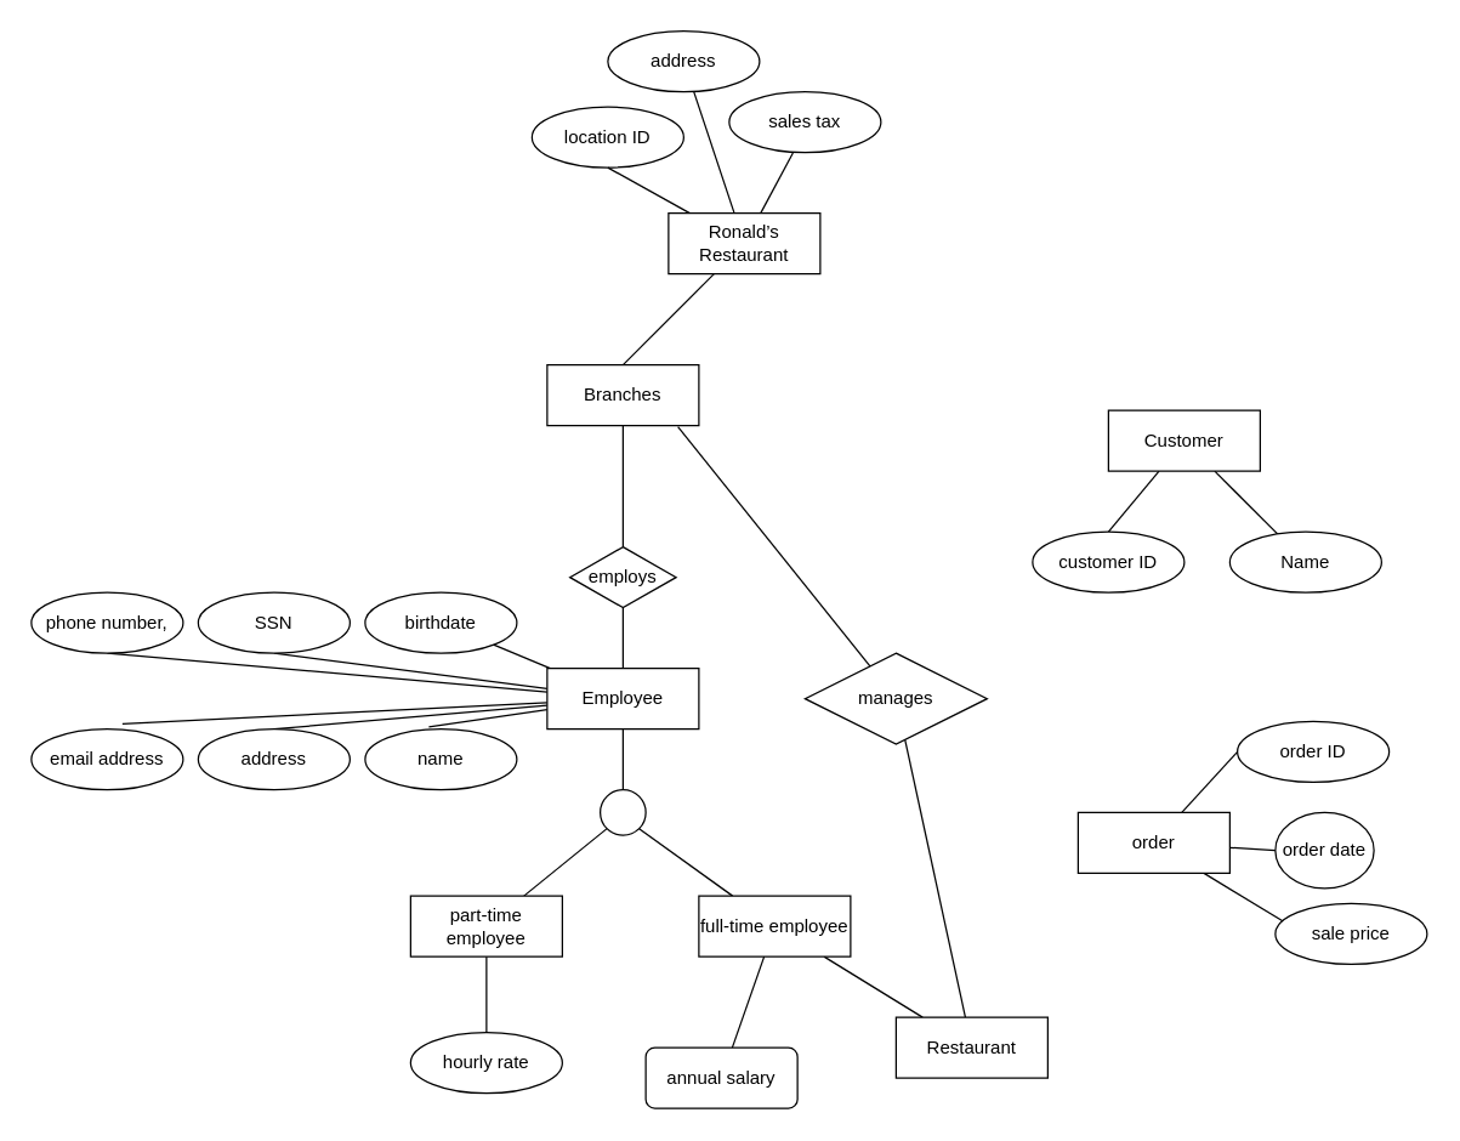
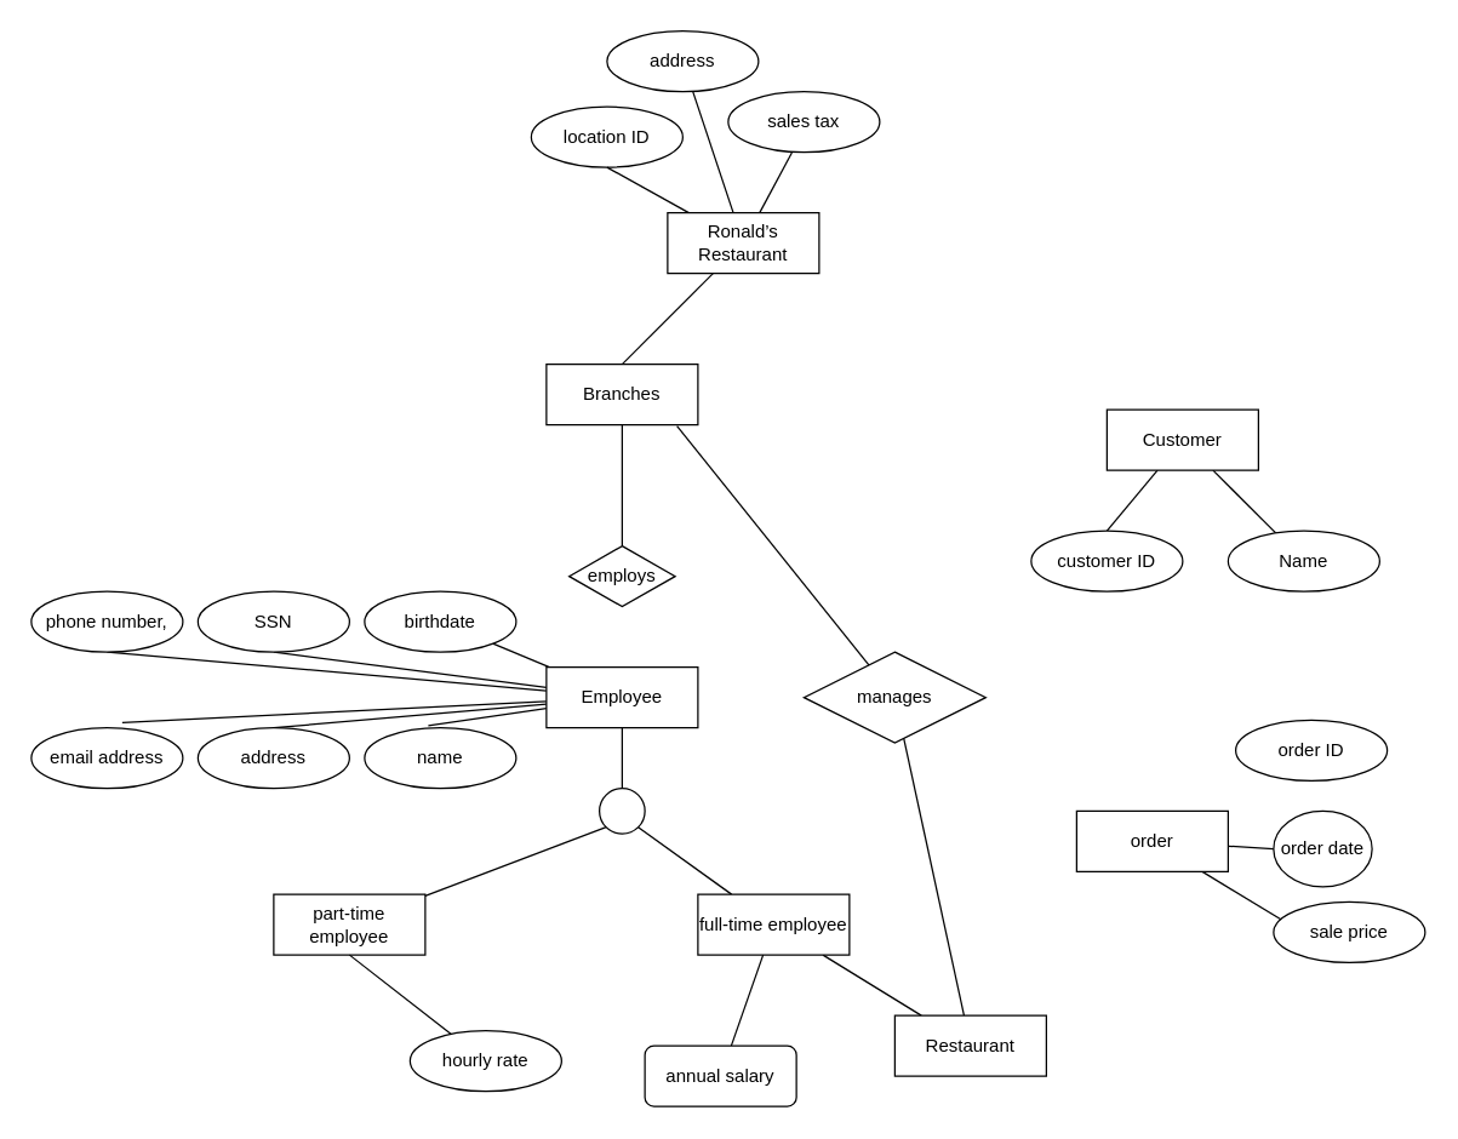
  <mxCell id="0" />
  <mxCell id="1" parent="0" />
  <mxCell id="2" value="location ID" style="ellipse;whiteSpace=wrap;html=1;align=center;" vertex="1" parent="1"><mxGeometry x="350" y="70" width="100" height="40" as="geometry" /></mxCell>
  <mxCell id="3" style="rounded=0;orthogonalLoop=1;jettySize=auto;html=1;entryX=0.5;entryY=1;entryDx=0;entryDy=0;endArrow=none;endFill=0;" edge="1" parent="1" source="7" target="2"><mxGeometry relative="1" as="geometry" /></mxCell>
  <mxCell id="4" style="rounded=0;orthogonalLoop=1;jettySize=auto;html=1;endArrow=none;endFill=0;" edge="1" parent="1" source="7" target="8"><mxGeometry relative="1" as="geometry" /></mxCell>
  <mxCell id="5" style="rounded=0;orthogonalLoop=1;jettySize=auto;html=1;entryX=0.42;entryY=1.007;entryDx=0;entryDy=0;endArrow=none;endFill=0;entryPerimeter=0;" edge="1" parent="1" source="7" target="9"><mxGeometry relative="1" as="geometry" /></mxCell>
  <mxCell id="6" style="rounded=0;orthogonalLoop=1;jettySize=auto;html=1;entryX=0.5;entryY=0;entryDx=0;entryDy=0;endArrow=none;endFill=0;" edge="1" parent="1" source="7" target="51"><mxGeometry relative="1" as="geometry" /></mxCell>
  <mxCell id="7" value="Ronald’s Restaurant" style="whiteSpace=wrap;html=1;align=center;" vertex="1" parent="1"><mxGeometry x="440" y="140" width="100" height="40" as="geometry" /></mxCell>
  <mxCell id="8" value="address" style="ellipse;whiteSpace=wrap;html=1;align=center;" vertex="1" parent="1"><mxGeometry x="400" y="20" width="100" height="40" as="geometry" /></mxCell>
  <mxCell id="9" value="sales tax" style="ellipse;whiteSpace=wrap;html=1;align=center;" vertex="1" parent="1"><mxGeometry x="480" y="60" width="100" height="40" as="geometry" /></mxCell>
  <mxCell id="10" value="" style="rounded=0;orthogonalLoop=1;jettySize=auto;html=1;endArrow=none;endFill=0;" edge="1" parent="1" source="16" target="22"><mxGeometry relative="1" as="geometry" /></mxCell>
  <mxCell id="11" style="rounded=0;orthogonalLoop=1;jettySize=auto;html=1;entryX=0.5;entryY=1;entryDx=0;entryDy=0;endArrow=none;endFill=0;" edge="1" parent="1" source="16" target="21"><mxGeometry relative="1" as="geometry" /></mxCell>
  <mxCell id="12" style="rounded=0;orthogonalLoop=1;jettySize=auto;html=1;entryX=0.5;entryY=1;entryDx=0;entryDy=0;endArrow=none;endFill=0;" edge="1" parent="1" source="16" target="19"><mxGeometry relative="1" as="geometry" /></mxCell>
  <mxCell id="13" style="rounded=0;orthogonalLoop=1;jettySize=auto;html=1;entryX=0.42;entryY=-0.035;entryDx=0;entryDy=0;entryPerimeter=0;endArrow=none;endFill=0;" edge="1" parent="1" source="16" target="17"><mxGeometry relative="1" as="geometry" /></mxCell>
  <mxCell id="14" style="rounded=0;orthogonalLoop=1;jettySize=auto;html=1;entryX=0.5;entryY=0;entryDx=0;entryDy=0;endArrow=none;endFill=0;" edge="1" parent="1" source="16" target="18"><mxGeometry relative="1" as="geometry" /></mxCell>
  <mxCell id="15" style="rounded=0;orthogonalLoop=1;jettySize=auto;html=1;entryX=0.6;entryY=-0.085;entryDx=0;entryDy=0;entryPerimeter=0;endArrow=none;endFill=0;" edge="1" parent="1" source="16" target="20"><mxGeometry relative="1" as="geometry" /></mxCell>
  <mxCell id="16" value="Employee" style="whiteSpace=wrap;html=1;align=center;" vertex="1" parent="1"><mxGeometry x="360" y="440" width="100" height="40" as="geometry" /></mxCell>
  <mxCell id="17" value="name" style="ellipse;whiteSpace=wrap;html=1;align=center;" vertex="1" parent="1"><mxGeometry x="240" y="480" width="100" height="40" as="geometry" /></mxCell>
  <mxCell id="18" value="address" style="ellipse;whiteSpace=wrap;html=1;align=center;" vertex="1" parent="1"><mxGeometry x="130" y="480" width="100" height="40" as="geometry" /></mxCell>
  <mxCell id="19" value="phone number," style="ellipse;whiteSpace=wrap;html=1;align=center;" vertex="1" parent="1"><mxGeometry x="20" y="390" width="100" height="40" as="geometry" /></mxCell>
  <mxCell id="20" value="email address" style="ellipse;whiteSpace=wrap;html=1;align=center;" vertex="1" parent="1"><mxGeometry x="20" y="480" width="100" height="40" as="geometry" /></mxCell>
  <mxCell id="21" value="SSN" style="ellipse;whiteSpace=wrap;html=1;align=center;" vertex="1" parent="1"><mxGeometry x="130" y="390" width="100" height="40" as="geometry" /></mxCell>
  <mxCell id="22" value="birthdate" style="ellipse;whiteSpace=wrap;html=1;align=center;" vertex="1" parent="1"><mxGeometry x="240" y="390" width="100" height="40" as="geometry" /></mxCell>
  <mxCell id="23" style="rounded=0;orthogonalLoop=1;jettySize=auto;html=1;endArrow=none;endFill=0;" edge="1" parent="1" source="25" target="51"><mxGeometry relative="1" as="geometry" /></mxCell>
- <mxCell id="24" style="rounded=0;orthogonalLoop=1;jettySize=auto;html=1;entryX=0.5;entryY=0;entryDx=0;entryDy=0;endArrow=none;endFill=0;" edge="1" parent="1" source="25" target="16"><mxGeometry relative="1" as="geometry" /></mxCell>
  <mxCell id="25" value="employs&lt;br&gt;" style="shape=rhombus;perimeter=rhombusPerimeter;whiteSpace=wrap;html=1;align=center;" vertex="1" parent="1"><mxGeometry x="375" y="360" width="70" height="40" as="geometry" /></mxCell>
  <mxCell id="26" style="rounded=0;orthogonalLoop=1;jettySize=auto;html=1;entryX=0.5;entryY=1;entryDx=0;entryDy=0;endArrow=none;endFill=0;" edge="1" parent="1" source="27" target="16"><mxGeometry relative="1" as="geometry" /></mxCell>
  <mxCell id="27" value="" style="ellipse;whiteSpace=wrap;html=1;aspect=fixed;" vertex="1" parent="1"><mxGeometry x="395" y="520" width="30" height="30" as="geometry" /></mxCell>
  <mxCell id="28" style="rounded=0;orthogonalLoop=1;jettySize=auto;html=1;entryX=0;entryY=1;entryDx=0;entryDy=0;endArrow=none;endFill=0;" edge="1" parent="1" source="29" target="27"><mxGeometry relative="1" as="geometry" /></mxCell>
- <mxCell id="29" value="part-time employee" style="whiteSpace=wrap;html=1;align=center;" vertex="1" parent="1"><mxGeometry x="270" y="590" width="100" height="40" as="geometry" /></mxCell>
+ <mxCell id="29" value="part-time employee" style="whiteSpace=wrap;html=1;align=center;" vertex="1" parent="1"><mxGeometry x="180" y="590" width="100" height="40" as="geometry" /></mxCell>
  <mxCell id="30" style="rounded=0;orthogonalLoop=1;jettySize=auto;html=1;entryX=1;entryY=1;entryDx=0;entryDy=0;endArrow=none;endFill=0;" edge="1" parent="1" source="32" target="27"><mxGeometry relative="1" as="geometry"><mxPoint x="430" y="550" as="targetPoint" /></mxGeometry></mxCell>
  <mxCell id="31" style="rounded=0;orthogonalLoop=1;jettySize=auto;html=1;endArrow=none;endFill=0;" edge="1" parent="1" source="32" target="38"><mxGeometry relative="1" as="geometry" /></mxCell>
  <mxCell id="32" value="full-time employee" style="whiteSpace=wrap;html=1;align=center;" vertex="1" parent="1"><mxGeometry x="460" y="590" width="100" height="40" as="geometry" /></mxCell>
  <mxCell id="33" style="rounded=0;orthogonalLoop=1;jettySize=auto;html=1;entryX=0.5;entryY=1;entryDx=0;entryDy=0;endArrow=none;endFill=0;" edge="1" parent="1" source="34" target="29"><mxGeometry relative="1" as="geometry" /></mxCell>
  <mxCell id="34" value="hourly rate" style="ellipse;whiteSpace=wrap;html=1;align=center;" vertex="1" parent="1"><mxGeometry x="270" y="680" width="100" height="40" as="geometry" /></mxCell>
  <mxCell id="35" style="rounded=0;orthogonalLoop=1;jettySize=auto;html=1;endArrow=none;endFill=0;" edge="1" parent="1" source="36" target="32"><mxGeometry relative="1" as="geometry" /></mxCell>
  <mxCell id="36" value="annual salary" style="whiteSpace=wrap;html=1;align=center;rounded=1;" vertex="1" parent="1"><mxGeometry x="425" y="690" width="100" height="40" as="geometry" /></mxCell>
  <mxCell id="37" style="rounded=0;orthogonalLoop=1;jettySize=auto;html=1;endArrow=none;endFill=0;" edge="1" parent="1" source="38" target="53"><mxGeometry relative="1" as="geometry" /></mxCell>
  <mxCell id="38" value="Restaurant" style="whiteSpace=wrap;html=1;align=center;" vertex="1" parent="1"><mxGeometry x="590" y="670" width="100" height="40" as="geometry" /></mxCell>
  <mxCell id="39" style="rounded=0;orthogonalLoop=1;jettySize=auto;html=1;entryX=0.5;entryY=0;entryDx=0;entryDy=0;endArrow=none;endFill=0;" edge="1" parent="1" source="41" target="42"><mxGeometry relative="1" as="geometry" /></mxCell>
  <mxCell id="40" style="rounded=0;orthogonalLoop=1;jettySize=auto;html=1;endArrow=none;endFill=0;" edge="1" parent="1" source="41" target="43"><mxGeometry relative="1" as="geometry" /></mxCell>
  <mxCell id="41" value="Customer" style="whiteSpace=wrap;html=1;align=center;" vertex="1" parent="1"><mxGeometry x="730" y="270" width="100" height="40" as="geometry" /></mxCell>
  <mxCell id="42" value="customer ID" style="ellipse;whiteSpace=wrap;html=1;align=center;" vertex="1" parent="1"><mxGeometry x="680" y="350" width="100" height="40" as="geometry" /></mxCell>
  <mxCell id="43" value="Name" style="ellipse;whiteSpace=wrap;html=1;align=center;" vertex="1" parent="1"><mxGeometry x="810" y="350" width="100" height="40" as="geometry" /></mxCell>
- <mxCell id="44" style="rounded=0;orthogonalLoop=1;jettySize=auto;html=1;entryX=0;entryY=0.5;entryDx=0;entryDy=0;endArrow=none;endFill=0;" edge="1" parent="1" source="47" target="48"><mxGeometry relative="1" as="geometry" /></mxCell>
  <mxCell id="45" style="rounded=0;orthogonalLoop=1;jettySize=auto;html=1;entryX=0;entryY=0.5;entryDx=0;entryDy=0;endArrow=none;endFill=0;" edge="1" parent="1" source="47" target="49"><mxGeometry relative="1" as="geometry" /></mxCell>
  <mxCell id="46" style="rounded=0;orthogonalLoop=1;jettySize=auto;html=1;entryX=0.058;entryY=0.303;entryDx=0;entryDy=0;entryPerimeter=0;endArrow=none;endFill=0;" edge="1" parent="1" source="47" target="50"><mxGeometry relative="1" as="geometry" /></mxCell>
  <mxCell id="47" value="order" style="whiteSpace=wrap;html=1;align=center;" vertex="1" parent="1"><mxGeometry x="710" y="535" width="100" height="40" as="geometry" /></mxCell>
  <mxCell id="48" value=" order ID" style="ellipse;whiteSpace=wrap;html=1;align=center;" vertex="1" parent="1"><mxGeometry x="815" y="475" width="100" height="40" as="geometry" /></mxCell>
  <mxCell id="49" value=" order date" style="ellipse;whiteSpace=wrap;html=1;align=center;" vertex="1" parent="1"><mxGeometry x="840" y="535" width="65" height="50" as="geometry" /></mxCell>
  <mxCell id="50" value="sale price" style="ellipse;whiteSpace=wrap;html=1;align=center;" vertex="1" parent="1"><mxGeometry x="840" y="595" width="100" height="40" as="geometry" /></mxCell>
  <mxCell id="51" value="Branches" style="whiteSpace=wrap;html=1;align=center;" vertex="1" parent="1"><mxGeometry x="360" y="240" width="100" height="40" as="geometry" /></mxCell>
  <mxCell id="52" style="rounded=0;orthogonalLoop=1;jettySize=auto;html=1;entryX=0.862;entryY=1.019;entryDx=0;entryDy=0;entryPerimeter=0;endArrow=none;endFill=0;" edge="1" parent="1" source="53" target="51"><mxGeometry relative="1" as="geometry" /></mxCell>
  <mxCell id="53" value="manages" style="shape=rhombus;perimeter=rhombusPerimeter;whiteSpace=wrap;html=1;align=center;" vertex="1" parent="1"><mxGeometry x="530" y="430" width="120" height="60" as="geometry" /></mxCell>
